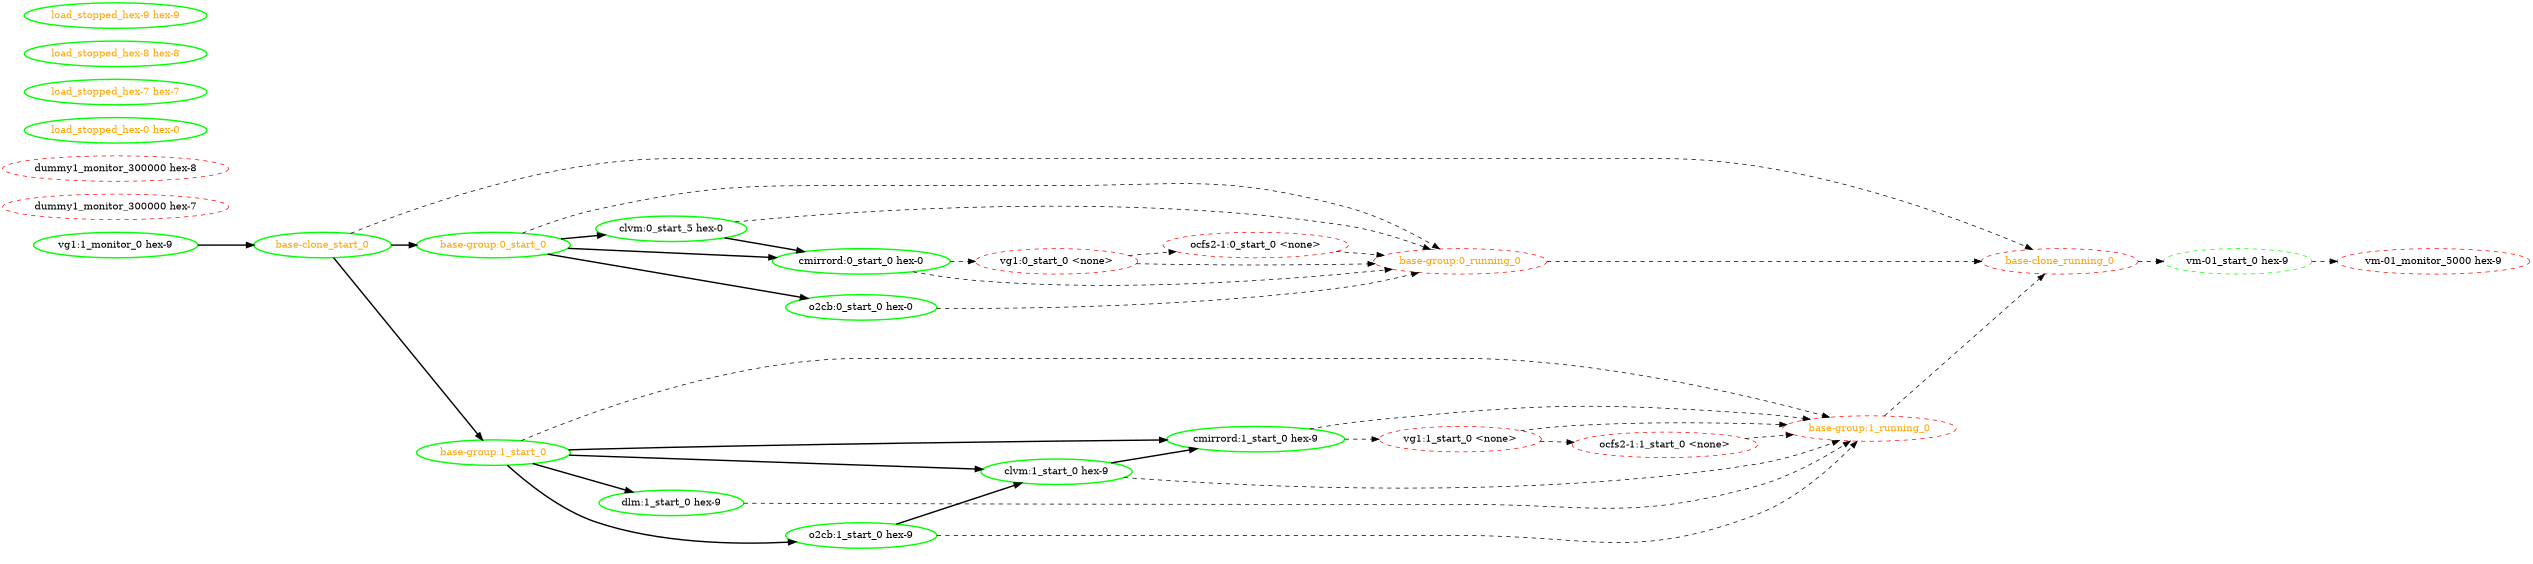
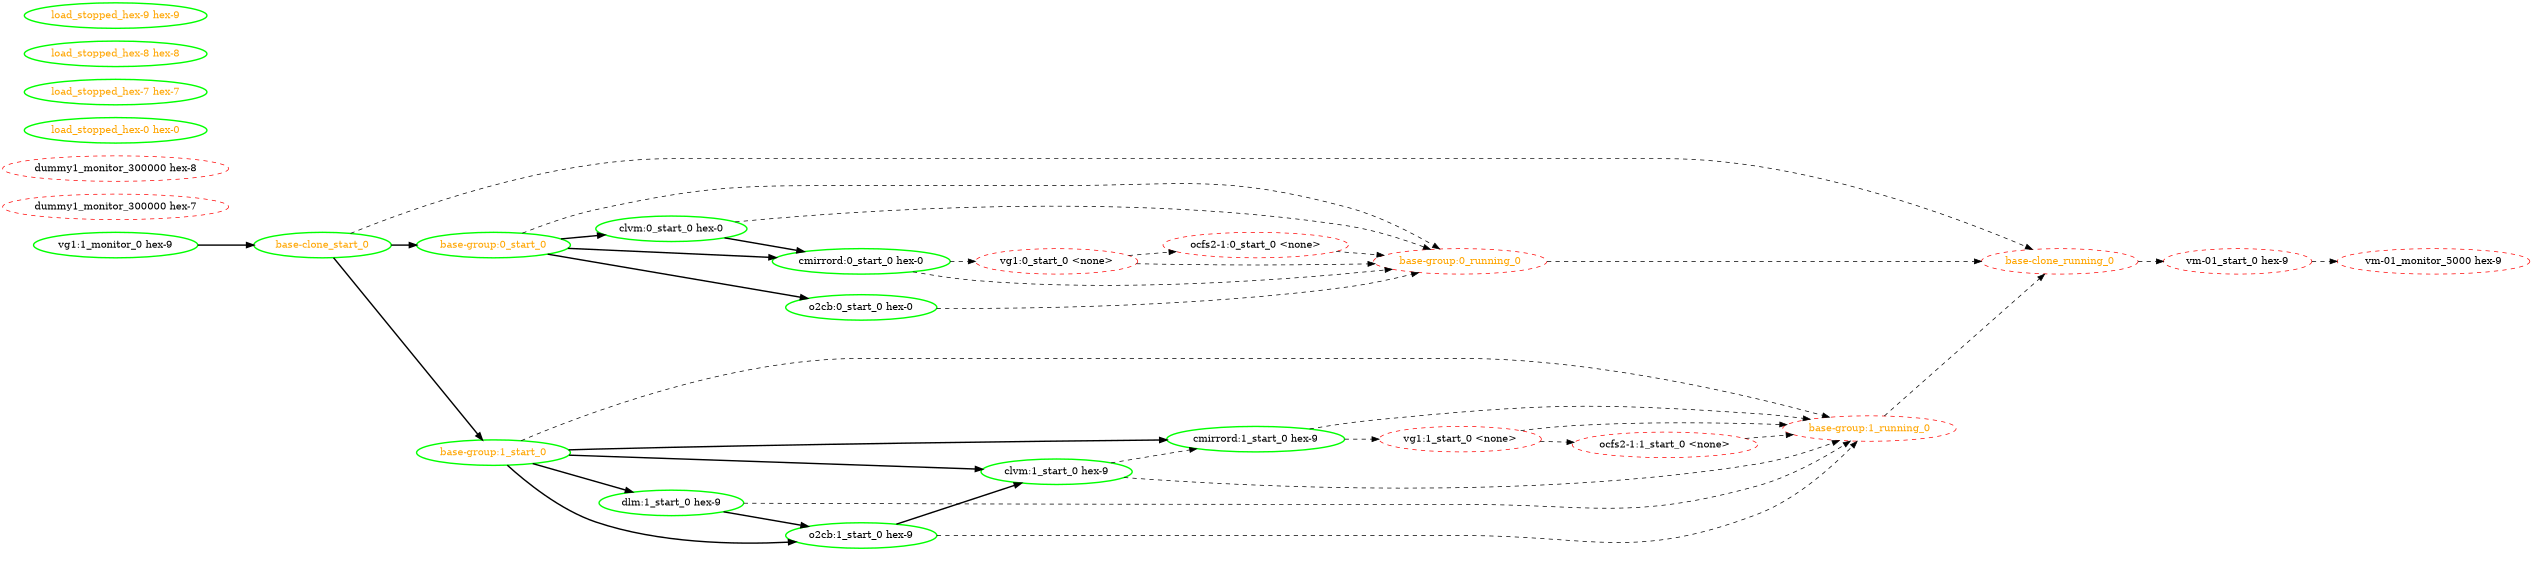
  digraph {
    rankdir=LR
    node [color=green fontcolor=black style=bold]
    edge [style=dashed]
    "base-clone_running_0" [color=red fontcolor=orange style=dashed]
-   "vm-01_start_0 hex-9" [style=dashed]
+   "vm-01_start_0 hex-9" [color=red style=dashed]
    "vm-01_monitor_5000 hex-9" [color=red style=dashed]
    "base-clone_start_0" [fontcolor=orange]
    "base-group:0_start_0" [fontcolor=orange]
    "base-group:1_start_0" [fontcolor=orange]
    "base-group:0_running_0" [color=red fontcolor=orange style=dashed]
-   "clvm:0_start_0 hex-0" [label="clvm:0_start_5 hex-0"]
+   "clvm:0_start_0 hex-0"
    "cmirrord:0_start_0 hex-0"
    "o2cb:0_start_0 hex-0"
    "base-group:1_running_0" [color=red fontcolor=orange style=dashed]
    "clvm:1_start_0 hex-9"
    "cmirrord:1_start_0 hex-9"
    "dlm:1_start_0 hex-9"
    "o2cb:1_start_0 hex-9"
    "vg1:0_start_0 <none>" [color=red style=dashed]
    "vg1:1_start_0 <none>" [color=red style=dashed]
    "ocfs2-1:0_start_0 <none>" [color=red style=dashed]
    "ocfs2-1:1_start_0 <none>" [color=red style=dashed]
    "dummy1_monitor_300000 hex-7" [color=red style=dashed]
    "dummy1_monitor_300000 hex-8" [color=red style=dashed]
    "load_stopped_hex-0 hex-0" [fontcolor=orange]
    "load_stopped_hex-7 hex-7" [fontcolor=orange]
    "load_stopped_hex-8 hex-8" [fontcolor=orange]
    "load_stopped_hex-9 hex-9" [fontcolor=orange]
    "vg1:1_monitor_0 hex-9"
    "base-clone_running_0" -> "vm-01_start_0 hex-9"
    "vm-01_start_0 hex-9" -> "vm-01_monitor_5000 hex-9"
    "base-clone_start_0" -> "base-clone_running_0"
    "base-clone_start_0" -> "base-group:0_start_0" [style=bold]
    "base-clone_start_0" -> "base-group:1_start_0" [style=bold]
    "base-group:0_start_0" -> "base-group:0_running_0"
    "base-group:0_start_0" -> "clvm:0_start_0 hex-0" [style=bold]
    "base-group:0_start_0" -> "cmirrord:0_start_0 hex-0" [style=bold]
    "base-group:0_start_0" -> "o2cb:0_start_0 hex-0" [style=bold]
    "base-group:1_start_0" -> "base-group:1_running_0"
    "base-group:1_start_0" -> "clvm:1_start_0 hex-9" [style=bold]
    "base-group:1_start_0" -> "cmirrord:1_start_0 hex-9" [style=bold]
    "base-group:1_start_0" -> "dlm:1_start_0 hex-9" [style=bold]
    "base-group:1_start_0" -> "o2cb:1_start_0 hex-9" [style=bold]
    "base-group:0_running_0" -> "base-clone_running_0"
    "clvm:0_start_0 hex-0" -> "base-group:0_running_0"
    "clvm:0_start_0 hex-0" -> "cmirrord:0_start_0 hex-0" [style=bold]
    "cmirrord:0_start_0 hex-0" -> "base-group:0_running_0"
    "cmirrord:0_start_0 hex-0" -> "vg1:0_start_0 <none>"
    "o2cb:0_start_0 hex-0" -> "base-group:0_running_0"
    "base-group:1_running_0" -> "base-clone_running_0"
    "clvm:1_start_0 hex-9" -> "base-group:1_running_0"
-   "clvm:1_start_0 hex-9" -> "cmirrord:1_start_0 hex-9" [style=bold]
+   "clvm:1_start_0 hex-9" -> "cmirrord:1_start_0 hex-9"
    "cmirrord:1_start_0 hex-9" -> "base-group:1_running_0"
    "cmirrord:1_start_0 hex-9" -> "vg1:1_start_0 <none>"
    "dlm:1_start_0 hex-9" -> "base-group:1_running_0"
+   "dlm:1_start_0 hex-9" -> "o2cb:1_start_0 hex-9" [style=bold]
    "o2cb:1_start_0 hex-9" -> "base-group:1_running_0"
    "o2cb:1_start_0 hex-9" -> "clvm:1_start_0 hex-9" [style=bold]
    "vg1:0_start_0 <none>" -> "base-group:0_running_0"
    "vg1:0_start_0 <none>" -> "ocfs2-1:0_start_0 <none>"
    "vg1:1_start_0 <none>" -> "base-group:1_running_0"
    "vg1:1_start_0 <none>" -> "ocfs2-1:1_start_0 <none>"
    "ocfs2-1:0_start_0 <none>" -> "base-group:0_running_0"
    "ocfs2-1:1_start_0 <none>" -> "base-group:1_running_0"
    "vg1:1_monitor_0 hex-9" -> "base-clone_start_0" [style=bold]
  }
